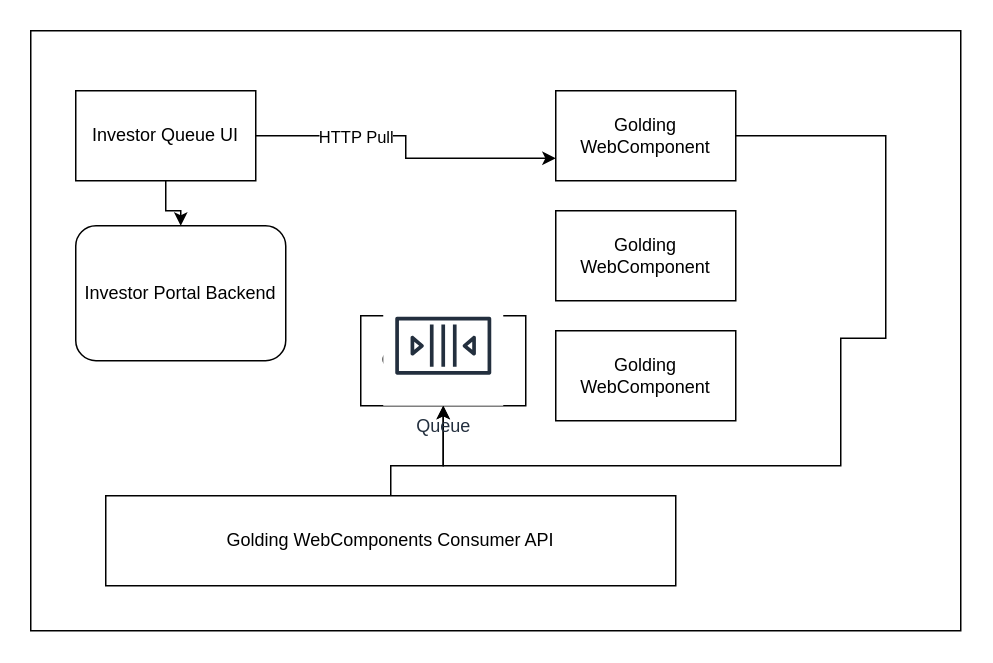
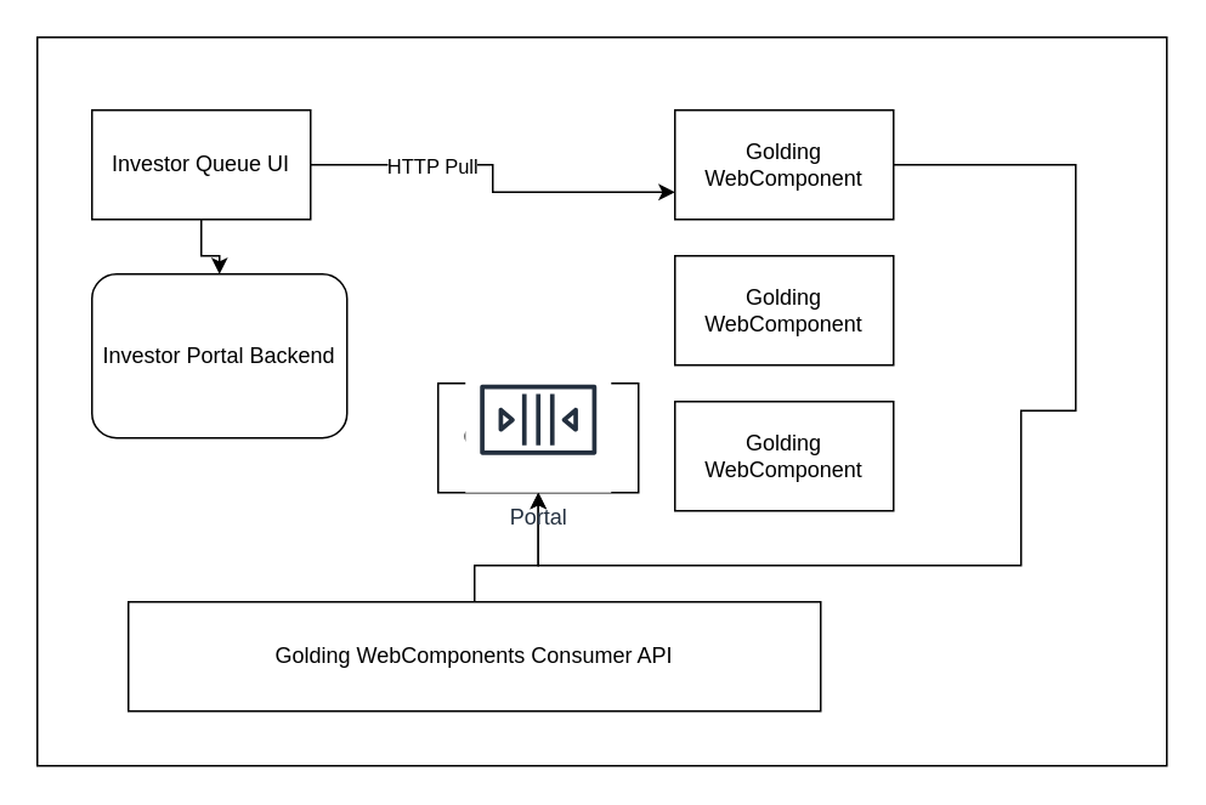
  <mxCell id="0" />
  <mxCell id="1" parent="0" />
  <mxCell id="2" value="" style="rounded=0;whiteSpace=wrap;html=1;" vertex="1" parent="1"><mxGeometry x="325" y="40" width="175" height="280" as="geometry" /></mxCell>
  <mxCell id="3" value="" style="rounded=0;whiteSpace=wrap;html=1;" vertex="1" parent="1"><mxGeometry x="20" y="20" width="620" height="400" as="geometry" /></mxCell>
  <mxCell id="4" style="edgeStyle=orthogonalEdgeStyle;rounded=0;orthogonalLoop=1;jettySize=auto;html=1;entryX=0;entryY=0.75;entryDx=0;entryDy=0;" edge="1" parent="1" source="7" target="8"><mxGeometry relative="1" as="geometry" /></mxCell>
  <mxCell id="5" value="HTTP Pull" style="edgeLabel;html=1;align=center;verticalAlign=middle;resizable=0;points=[];" vertex="1" connectable="0" parent="4"><mxGeometry x="-0.386" relative="1" as="geometry"><mxPoint as="offset" /></mxGeometry></mxCell>
  <mxCell id="6" style="edgeStyle=orthogonalEdgeStyle;rounded=0;orthogonalLoop=1;jettySize=auto;html=1;" edge="1" parent="1" source="7" target="14"><mxGeometry relative="1" as="geometry" /></mxCell>
  <mxCell id="7" value="Investor Queue UI" style="rounded=0;whiteSpace=wrap;html=1;" vertex="1" parent="1"><mxGeometry x="50" y="60" width="120" height="60" as="geometry" /></mxCell>
  <mxCell id="8" value="Golding WebComponent" style="rounded=0;whiteSpace=wrap;html=1;" vertex="1" parent="1"><mxGeometry x="370" y="60" width="120" height="60" as="geometry" /></mxCell>
  <mxCell id="9" value="Golding WebComponent" style="rounded=0;whiteSpace=wrap;html=1;" vertex="1" parent="1"><mxGeometry x="370" y="140" width="120" height="60" as="geometry" /></mxCell>
  <mxCell id="10" value="Golding WebComponent" style="rounded=0;whiteSpace=wrap;html=1;" vertex="1" parent="1"><mxGeometry x="370" y="220" width="120" height="60" as="geometry" /></mxCell>
  <mxCell id="11" style="edgeStyle=orthogonalEdgeStyle;rounded=0;orthogonalLoop=1;jettySize=auto;html=1;" edge="1" parent="1" source="12" target="16"><mxGeometry relative="1" as="geometry"><Array as="points"><mxPoint x="260" y="310" /><mxPoint x="295" y="310" /></Array></mxGeometry></mxCell>
  <mxCell id="12" value="Golding WebComponents Consumer API" style="rounded=0;whiteSpace=wrap;html=1;" vertex="1" parent="1"><mxGeometry x="70" y="330" width="380" height="60" as="geometry" /></mxCell>
  <mxCell id="13" style="edgeStyle=orthogonalEdgeStyle;rounded=0;orthogonalLoop=1;jettySize=auto;html=1;entryX=0.5;entryY=1;entryDx=0;entryDy=0;" edge="1" parent="1" source="8" target="15"><mxGeometry relative="1" as="geometry"><Array as="points"><mxPoint x="590" y="90" /><mxPoint x="590" y="225" /><mxPoint x="560" y="225" /><mxPoint x="560" y="310" /><mxPoint x="295" y="310" /></Array></mxGeometry></mxCell>
  <mxCell id="14" value="Investor Portal Backend" style="whiteSpace=wrap;html=1;rounded=1;" vertex="1" parent="1"><mxGeometry x="50" y="150" width="140" height="90" as="geometry" /></mxCell>
  <mxCell id="15" value="Golding Events" style="rounded=0;whiteSpace=wrap;html=1;" vertex="1" parent="1"><mxGeometry x="240" y="210" width="110" height="60" as="geometry" /></mxCell>
- <mxCell id="16" value="Queue" style="sketch=0;outlineConnect=0;fontColor=#232F3E;gradientColor=none;strokeColor=#232F3E;fillColor=#ffffff;dashed=0;verticalLabelPosition=bottom;verticalAlign=top;align=center;html=1;fontSize=12;fontStyle=0;aspect=fixed;shape=mxgraph.aws4.resourceIcon;resIcon=mxgraph.aws4.queue;" vertex="1" parent="1"><mxGeometry x="255" y="190" width="80" height="80" as="geometry" /></mxCell>
+ <mxCell id="16" value="Portal" style="sketch=0;outlineConnect=0;fontColor=#232F3E;gradientColor=none;strokeColor=#232F3E;fillColor=#ffffff;dashed=0;verticalLabelPosition=bottom;verticalAlign=top;align=center;html=1;fontSize=12;fontStyle=0;aspect=fixed;shape=mxgraph.aws4.resourceIcon;resIcon=mxgraph.aws4.queue;" vertex="1" parent="1"><mxGeometry x="255" y="190" width="80" height="80" as="geometry" /></mxCell>
